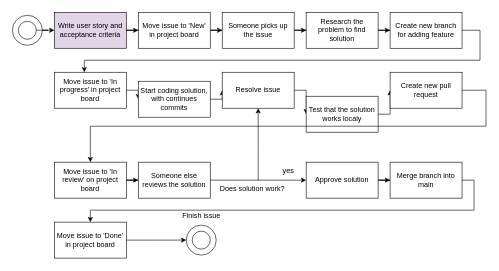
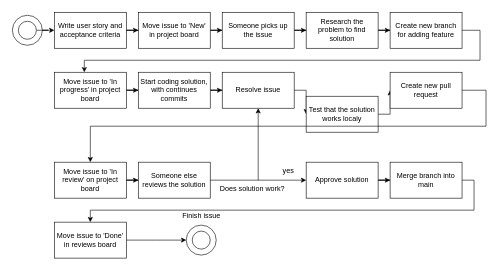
  <mxCell id="0" />
  <mxCell id="1" parent="0" />
  <mxCell id="2" value="" style="ellipse;whiteSpace=wrap;html=1;aspect=fixed;" vertex="1" parent="1"><mxGeometry x="20" y="25" width="50" height="50" as="geometry" /></mxCell>
  <mxCell id="3" value="" style="edgeStyle=orthogonalEdgeStyle;rounded=0;orthogonalLoop=1;jettySize=auto;html=1;" edge="1" parent="1" source="4" target="16"><mxGeometry relative="1" as="geometry" /></mxCell>
  <mxCell id="4" value="" style="ellipse;whiteSpace=wrap;html=1;aspect=fixed;" vertex="1" parent="1"><mxGeometry x="30" y="35" width="30" height="30" as="geometry" /></mxCell>
  <mxCell id="5" value="" style="edgeStyle=orthogonalEdgeStyle;rounded=0;orthogonalLoop=1;jettySize=auto;html=1;" edge="1" parent="1" source="6" target="10"><mxGeometry relative="1" as="geometry" /></mxCell>
  <mxCell id="6" value="Move issue to 'New' in project board" style="whiteSpace=wrap;html=1;" vertex="1" parent="1"><mxGeometry x="230" y="20" width="120" height="60" as="geometry" /></mxCell>
  <mxCell id="7" value="" style="edgeStyle=orthogonalEdgeStyle;rounded=0;orthogonalLoop=1;jettySize=auto;html=1;" edge="1" parent="1" source="8" target="12"><mxGeometry relative="1" as="geometry" /></mxCell>
  <mxCell id="8" value="Research the problem to find solution" style="whiteSpace=wrap;html=1;" vertex="1" parent="1"><mxGeometry x="510" y="20" width="120" height="60" as="geometry" /></mxCell>
  <mxCell id="9" value="" style="edgeStyle=orthogonalEdgeStyle;rounded=0;orthogonalLoop=1;jettySize=auto;html=1;" edge="1" parent="1" source="10" target="8"><mxGeometry relative="1" as="geometry" /></mxCell>
  <mxCell id="10" value="Someone picks up the issue" style="whiteSpace=wrap;html=1;" vertex="1" parent="1"><mxGeometry x="370" y="20" width="120" height="60" as="geometry" /></mxCell>
  <mxCell id="11" value="" style="edgeStyle=orthogonalEdgeStyle;rounded=0;orthogonalLoop=1;jettySize=auto;html=1;exitX=1;exitY=0.5;exitDx=0;exitDy=0;" edge="1" parent="1" source="12" target="14"><mxGeometry relative="1" as="geometry"><Array as="points"><mxPoint x="800" y="50" /><mxPoint x="800" y="100" /><mxPoint x="140" y="100" /></Array></mxGeometry></mxCell>
  <mxCell id="12" value="Create new branch for adding feature" style="whiteSpace=wrap;html=1;" vertex="1" parent="1"><mxGeometry x="650" y="20" width="120" height="60" as="geometry" /></mxCell>
  <mxCell id="13" value="" style="edgeStyle=orthogonalEdgeStyle;rounded=0;orthogonalLoop=1;jettySize=auto;html=1;" edge="1" parent="1" source="14" target="18"><mxGeometry relative="1" as="geometry" /></mxCell>
  <mxCell id="14" value="Move issue to 'In progress' in project board" style="whiteSpace=wrap;html=1;" vertex="1" parent="1"><mxGeometry x="90" y="120" width="120" height="60" as="geometry" /></mxCell>
  <mxCell id="15" value="" style="edgeStyle=orthogonalEdgeStyle;rounded=0;orthogonalLoop=1;jettySize=auto;html=1;" edge="1" parent="1" source="16" target="6"><mxGeometry relative="1" as="geometry" /></mxCell>
- <mxCell id="16" value="Write user story and acceptance criteria" style="whiteSpace=wrap;html=1;fillColor=#e1d5e7;" vertex="1" parent="1"><mxGeometry x="90" y="20" width="120" height="60" as="geometry" /></mxCell>
+ <mxCell id="16" value="Write user story and acceptance criteria" style="whiteSpace=wrap;html=1;" vertex="1" parent="1"><mxGeometry x="90" y="20" width="120" height="60" as="geometry" /></mxCell>
  <mxCell id="17" value="" style="edgeStyle=orthogonalEdgeStyle;rounded=0;orthogonalLoop=1;jettySize=auto;html=1;" edge="1" parent="1" source="18" target="20"><mxGeometry relative="1" as="geometry" /></mxCell>
- <mxCell id="18" value="Start coding solution, with continues commits" style="whiteSpace=wrap;html=1;" vertex="1" parent="1"><mxGeometry x="230" y="135" width="120" height="60" as="geometry" /></mxCell>
+ <mxCell id="18" value="Start coding solution, with continues commits" style="whiteSpace=wrap;html=1;" vertex="1" parent="1"><mxGeometry x="230" y="120" width="120" height="60" as="geometry" /></mxCell>
  <mxCell id="19" value="" style="edgeStyle=orthogonalEdgeStyle;rounded=0;orthogonalLoop=1;jettySize=auto;html=1;" edge="1" parent="1" source="20" target="22"><mxGeometry relative="1" as="geometry" /></mxCell>
  <mxCell id="20" value="Resolve issue" style="whiteSpace=wrap;html=1;" vertex="1" parent="1"><mxGeometry x="370" y="120" width="120" height="60" as="geometry" /></mxCell>
  <mxCell id="21" value="" style="edgeStyle=orthogonalEdgeStyle;rounded=0;orthogonalLoop=1;jettySize=auto;html=1;" edge="1" parent="1" source="22" target="24"><mxGeometry relative="1" as="geometry" /></mxCell>
  <mxCell id="22" value="Test that the solution works localy" style="whiteSpace=wrap;html=1;" vertex="1" parent="1"><mxGeometry x="510" y="160" width="120" height="60" as="geometry" /></mxCell>
  <mxCell id="23" value="" style="edgeStyle=orthogonalEdgeStyle;rounded=0;orthogonalLoop=1;jettySize=auto;html=1;exitX=1;exitY=0.5;exitDx=0;exitDy=0;entryX=0.5;entryY=0;entryDx=0;entryDy=0;" edge="1" parent="1" source="24" target="26"><mxGeometry relative="1" as="geometry"><mxPoint x="790" y="200" as="sourcePoint" /><mxPoint x="170" y="320" as="targetPoint" /><Array as="points"><mxPoint x="810" y="150" /><mxPoint x="810" y="210" /><mxPoint x="150" y="210" /><mxPoint x="150" y="270" /></Array></mxGeometry></mxCell>
  <mxCell id="24" value="Create new pull request" style="whiteSpace=wrap;html=1;" vertex="1" parent="1"><mxGeometry x="650" y="120" width="120" height="60" as="geometry" /></mxCell>
  <mxCell id="25" value="" style="edgeStyle=orthogonalEdgeStyle;rounded=0;orthogonalLoop=1;jettySize=auto;html=1;" edge="1" parent="1" source="26" target="28"><mxGeometry relative="1" as="geometry" /></mxCell>
  <mxCell id="26" value="Move issue to 'In review' on project board" style="whiteSpace=wrap;html=1;" vertex="1" parent="1"><mxGeometry x="90" y="270" width="120" height="60" as="geometry" /></mxCell>
  <mxCell id="27" value="" style="edgeStyle=orthogonalEdgeStyle;rounded=0;orthogonalLoop=1;jettySize=auto;html=1;" edge="1" parent="1" source="28" target="30"><mxGeometry relative="1" as="geometry" /></mxCell>
  <mxCell id="28" value="Someone else reviews the solution" style="whiteSpace=wrap;html=1;" vertex="1" parent="1"><mxGeometry x="230" y="270" width="120" height="60" as="geometry" /></mxCell>
  <mxCell id="29" value="" style="edgeStyle=orthogonalEdgeStyle;rounded=0;orthogonalLoop=1;jettySize=auto;html=1;" edge="1" parent="1" source="30" target="35"><mxGeometry relative="1" as="geometry" /></mxCell>
  <mxCell id="30" value="Approve solution" style="whiteSpace=wrap;html=1;" vertex="1" parent="1"><mxGeometry x="510" y="270" width="120" height="60" as="geometry" /></mxCell>
  <mxCell id="31" value="Does solution work?" style="text;html=1;align=center;verticalAlign=middle;resizable=0;points=[];autosize=1;strokeColor=none;fillColor=none;" vertex="1" parent="1"><mxGeometry x="355" y="300" width="130" height="30" as="geometry" /></mxCell>
  <mxCell id="32" value="yes" style="text;html=1;align=center;verticalAlign=middle;resizable=0;points=[];autosize=1;strokeColor=none;fillColor=none;" vertex="1" parent="1"><mxGeometry x="460" y="270" width="40" height="30" as="geometry" /></mxCell>
  <mxCell id="33" value="" style="endArrow=classic;html=1;rounded=0;entryX=0.5;entryY=1;entryDx=0;entryDy=0;" edge="1" parent="1" target="20"><mxGeometry width="50" height="50" relative="1" as="geometry"><mxPoint x="430" y="300" as="sourcePoint" /><mxPoint x="550" y="240" as="targetPoint" /><Array as="points"><mxPoint x="430" y="250" /><mxPoint x="430" y="240" /></Array></mxGeometry></mxCell>
  <mxCell id="34" value="" style="edgeStyle=orthogonalEdgeStyle;rounded=0;orthogonalLoop=1;jettySize=auto;html=1;exitX=1;exitY=0.5;exitDx=0;exitDy=0;" edge="1" parent="1" source="35" target="37"><mxGeometry relative="1" as="geometry" /></mxCell>
  <mxCell id="35" value="Merge branch into main" style="whiteSpace=wrap;html=1;" vertex="1" parent="1"><mxGeometry x="650" y="270" width="120" height="60" as="geometry" /></mxCell>
  <mxCell id="36" value="" style="edgeStyle=orthogonalEdgeStyle;rounded=0;orthogonalLoop=1;jettySize=auto;html=1;" edge="1" parent="1" source="37"><mxGeometry relative="1" as="geometry"><mxPoint x="310" y="400" as="targetPoint" /></mxGeometry></mxCell>
- <mxCell id="37" value="Move issue to 'Done' in project board" style="whiteSpace=wrap;html=1;" vertex="1" parent="1"><mxGeometry x="90" y="370" width="120" height="60" as="geometry" /></mxCell>
+ <mxCell id="37" value="Move issue to 'Done' in reviews board" style="whiteSpace=wrap;html=1;" vertex="1" parent="1"><mxGeometry x="90" y="370" width="120" height="60" as="geometry" /></mxCell>
  <mxCell id="38" value="" style="ellipse;whiteSpace=wrap;html=1;aspect=fixed;" vertex="1" parent="1"><mxGeometry x="310" y="375" width="50" height="50" as="geometry" /></mxCell>
  <mxCell id="39" value="" style="ellipse;whiteSpace=wrap;html=1;aspect=fixed;" vertex="1" parent="1"><mxGeometry x="320" y="385" width="30" height="30" as="geometry" /></mxCell>
  <mxCell id="40" value="Finish issue" style="text;html=1;align=center;verticalAlign=middle;resizable=0;points=[];autosize=1;strokeColor=none;fillColor=none;" vertex="1" parent="1"><mxGeometry x="290" y="345" width="90" height="30" as="geometry" /></mxCell>
